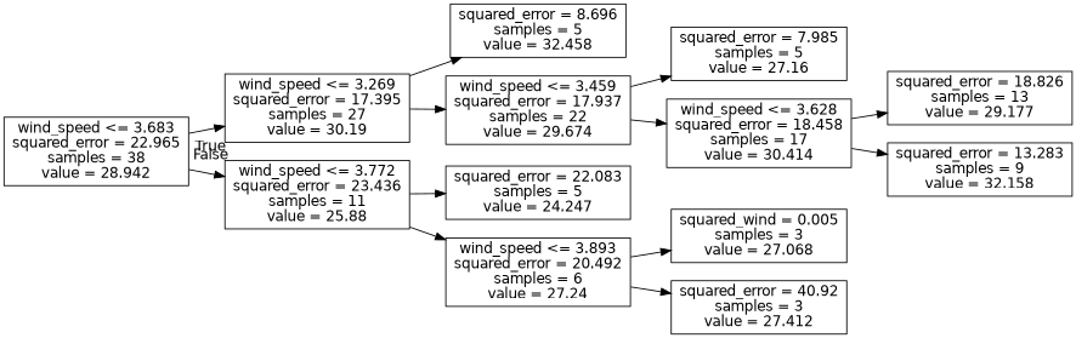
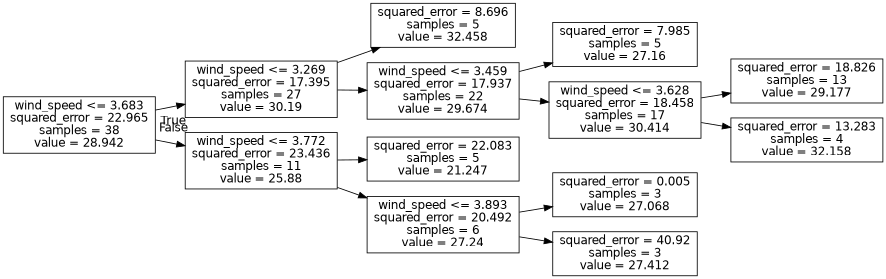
  digraph {
    rankdir=LR
    node [fontname=helvetica shape=box]
    edge [fontname=helvetica]
    n1 [label="wind_speed <= 3.683\nsquared_error = 22.965\nsamples = 38\nvalue = 28.942"]
    n2 [label="wind_speed <= 3.269\nsquared_error = 17.395\nsamples = 27\nvalue = 30.19"]
    n3 [label="wind_speed <= 3.772\nsquared_error = 23.436\nsamples = 11\nvalue = 25.88"]
    n4 [label="squared_error = 8.696\nsamples = 5\nvalue = 32.458"]
    n5 [label="wind_speed <= 3.459\nsquared_error = 17.937\nsamples = 22\nvalue = 29.674"]
-   n6 [label="squared_error = 22.083\nsamples = 5\nvalue = 24.247"]
+   n6 [label="squared_error = 22.083\nsamples = 5\nvalue = 21.247"]
    n7 [label="wind_speed <= 3.893\nsquared_error = 20.492\nsamples = 6\nvalue = 27.24"]
    n8 [label="squared_error = 7.985\nsamples = 5\nvalue = 27.16"]
    n9 [label="wind_speed <= 3.628\nsquared_error = 18.458\nsamples = 17\nvalue = 30.414"]
    n10 [label="squared_error = 18.826\nsamples = 13\nvalue = 29.177"]
-   n11 [label="squared_error = 13.283\nsamples = 9\nvalue = 32.158"]
-   n12 [label="squared_wind = 0.005\nsamples = 3\nvalue = 27.068"]
+   n11 [label="squared_error = 13.283\nsamples = 4\nvalue = 32.158"]
+   n12 [label="squared_error = 0.005\nsamples = 3\nvalue = 27.068"]
    n13 [label="squared_error = 40.92\nsamples = 3\nvalue = 27.412"]
    n1 -> n2 [headlabel=True labelangle=45 labeldistance=2.5]
    n1 -> n3 [headlabel=False labelangle=-45 labeldistance=2.5]
    n2 -> n4
    n2 -> n5
    n3 -> n6
    n3 -> n7
    n5 -> n8
    n5 -> n9
    n7 -> n12
    n7 -> n13
    n9 -> n10
    n9 -> n11
  }
